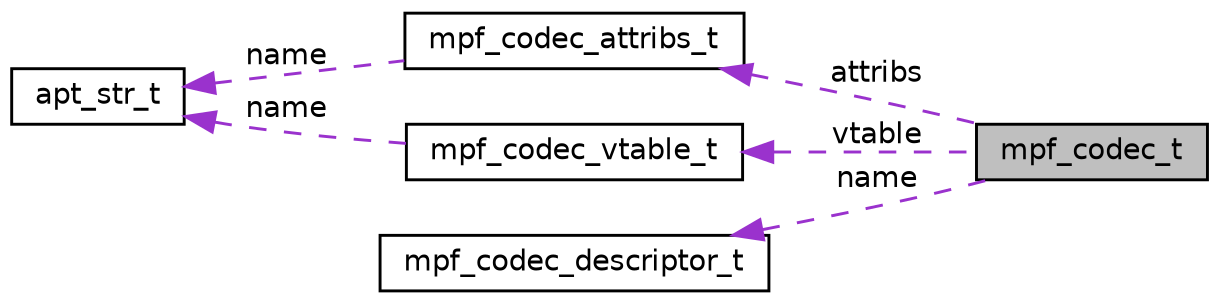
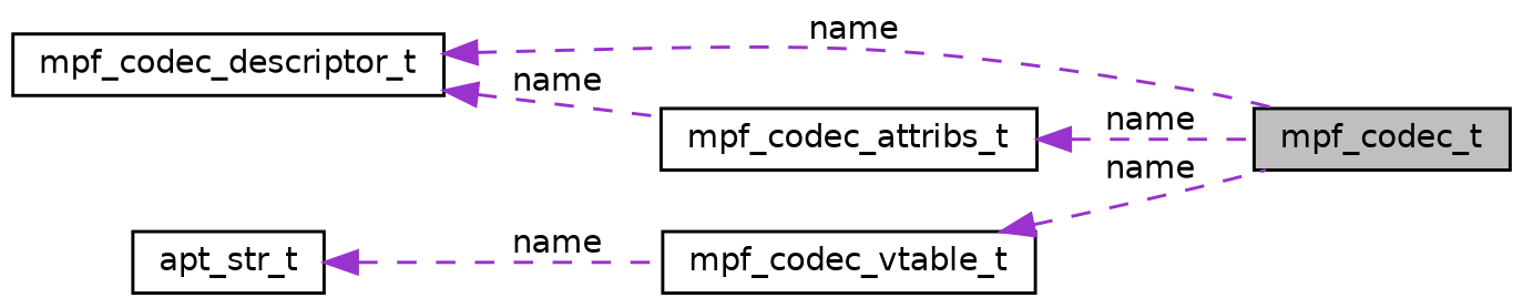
  digraph {
    rankdir=LR
    node [color=black fillcolor=white fontname=Helvetica fontsize=10 shape=record style=filled]
    edge [color=darkorchid3 dir=back fontname=Helvetica fontsize=10 labelfontname=Helvetica labelfontsize=10 style=dashed]
    n1 [fillcolor=grey75 fontcolor=black height=0.2 label=mpf_codec_t width=0.4]
    n2 [height=0.2 label=mpf_codec_attribs_t width=0.4]
    n3 [height=0.2 label=apt_str_t width=0.4]
    n4 [height=0.2 label=mpf_codec_vtable_t width=0.4]
    n5 [height=0.2 label=mpf_codec_descriptor_t width=0.4]
-   n2 -> n1 [label=" attribs"]
-   n3 -> n2 [label=" name"]
+   n2 -> n1 [label=" name"]
+   n5 -> n2 [label=" name"]
    n3 -> n4 [label=" name"]
-   n4 -> n1 [label=" vtable"]
+   n4 -> n1 [label=" name"]
    n5 -> n1 [label=" name"]
  }
